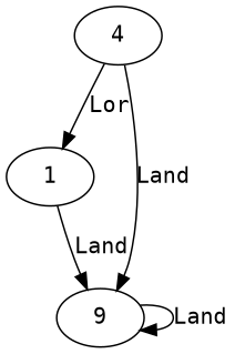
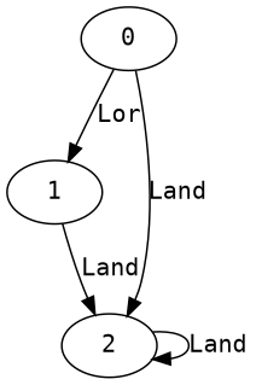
  strict digraph {
    fontname="DejaVu Sans Mono"
    node [fontname="DejaVu Sans Mono"]
    edge [fontname="DejaVu Sans Mono"]
-   n1 [label=4]
+   n1 [label=0]
    n2 [label=1]
-   n3 [label=9]
+   n3 [label=2]
    n1 -> n2 [label=Lor]
    n1 -> n3 [label=Land]
    n2 -> n3 [label=Land]
    n3 -> n3 [label=Land]
  }
